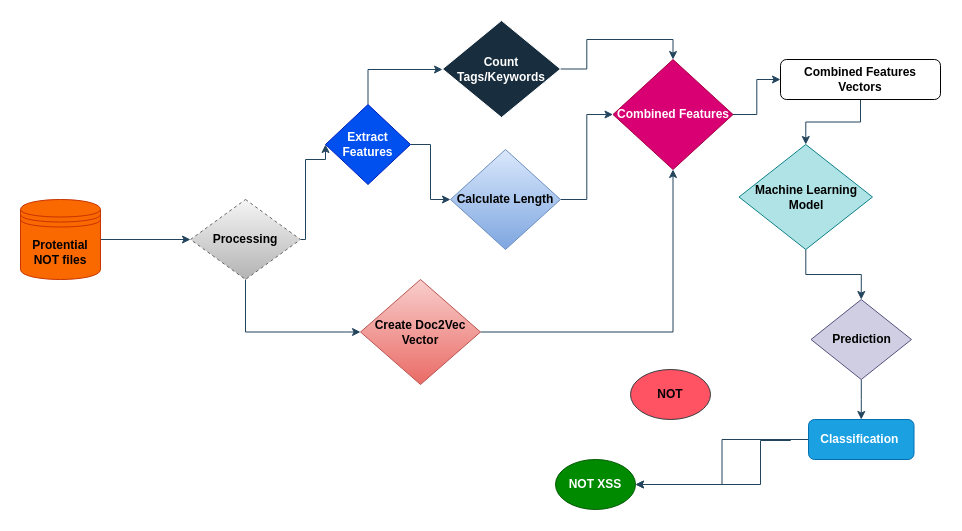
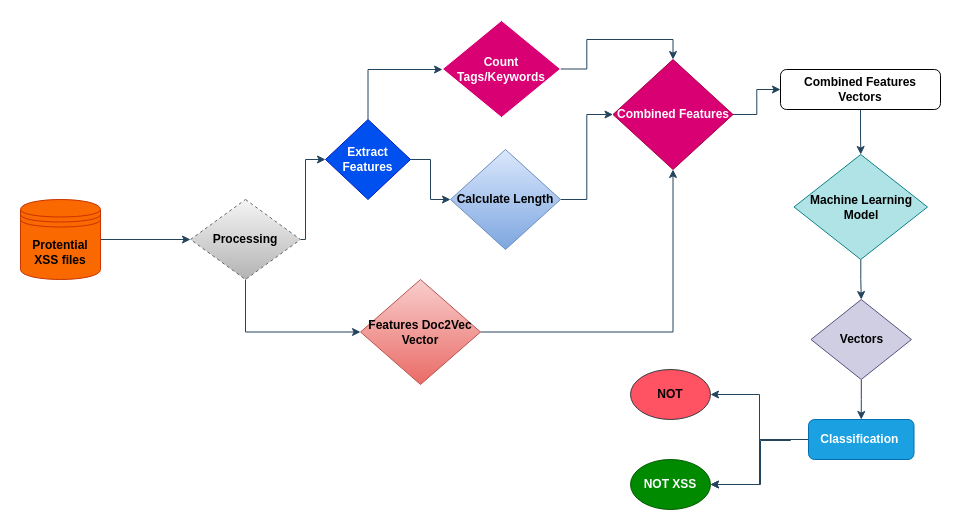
  <mxCell id="0" />
  <mxCell id="1" parent="0" />
  <mxCell id="2" style="edgeStyle=orthogonalEdgeStyle;rounded=0;orthogonalLoop=1;jettySize=auto;html=1;entryX=0;entryY=0.5;entryDx=0;entryDy=0;labelBackgroundColor=none;strokeColor=#23445D;fontColor=default;" parent="1" source="4" target="7" edge="1"><mxGeometry relative="1" as="geometry"><Array as="points"><mxPoint x="305" y="239" /><mxPoint x="305" y="159" /></Array></mxGeometry></mxCell>
  <mxCell id="3" style="edgeStyle=orthogonalEdgeStyle;rounded=0;orthogonalLoop=1;jettySize=auto;html=1;exitX=0.5;exitY=1;exitDx=0;exitDy=0;labelBackgroundColor=none;strokeColor=#23445D;fontColor=default;" parent="1" source="4" target="13" edge="1"><mxGeometry relative="1" as="geometry" /></mxCell>
  <mxCell id="4" value="&lt;b&gt;Processing&lt;/b&gt;" style="rhombus;whiteSpace=wrap;html=1;labelBackgroundColor=none;fillColor=#f5f5f5;strokeColor=#666666;gradientColor=#b3b3b3;dashed=1;" parent="1" vertex="1"><mxGeometry x="190" y="199" width="110" height="80" as="geometry" /></mxCell>
  <mxCell id="5" style="edgeStyle=orthogonalEdgeStyle;rounded=0;orthogonalLoop=1;jettySize=auto;html=1;entryX=0;entryY=0.5;entryDx=0;entryDy=0;labelBackgroundColor=none;strokeColor=#23445D;fontColor=default;" parent="1" source="7" edge="1"><mxGeometry relative="1" as="geometry"><mxPoint x="370" y="89" as="sourcePoint" /><mxPoint x="442" y="69" as="targetPoint" /><Array as="points"><mxPoint x="368" y="69" /></Array></mxGeometry></mxCell>
  <mxCell id="6" style="edgeStyle=orthogonalEdgeStyle;rounded=0;orthogonalLoop=1;jettySize=auto;html=1;exitX=1;exitY=0.5;exitDx=0;exitDy=0;labelBackgroundColor=none;strokeColor=#23445D;fontColor=default;" parent="1" source="7" target="11" edge="1"><mxGeometry relative="1" as="geometry" /></mxCell>
- <mxCell id="7" value="&lt;b&gt;Extract Features&lt;/b&gt;" style="rhombus;whiteSpace=wrap;html=1;labelBackgroundColor=none;fillColor=#0050ef;strokeColor=#001DBC;fontColor=#ffffff;" parent="1" vertex="1"><mxGeometry x="325" y="104" width="85" height="80" as="geometry" /></mxCell>
+ <mxCell id="7" value="&lt;b&gt;Extract Features&lt;/b&gt;" style="rhombus;whiteSpace=wrap;html=1;labelBackgroundColor=none;fillColor=#0050ef;strokeColor=#001DBC;fontColor=#ffffff;" parent="1" vertex="1"><mxGeometry x="325" y="119" width="85" height="80" as="geometry" /></mxCell>
  <mxCell id="8" style="edgeStyle=orthogonalEdgeStyle;rounded=0;orthogonalLoop=1;jettySize=auto;html=1;entryX=0.5;entryY=0;entryDx=0;entryDy=0;labelBackgroundColor=none;strokeColor=#23445D;fontColor=default;" parent="1" source="9" target="15" edge="1"><mxGeometry relative="1" as="geometry" /></mxCell>
- <mxCell id="9" value="&lt;b&gt;Count Tags/Keywords&lt;/b&gt;" style="rhombus;whiteSpace=wrap;html=1;labelBackgroundColor=none;fillColor=#182E3E;strokeColor=#FFFFFF;fontColor=#FFFFFF;" parent="1" vertex="1"><mxGeometry x="442" y="20" width="118" height="97" as="geometry" /></mxCell>
+ <mxCell id="9" value="&lt;b&gt;Count Tags/Keywords&lt;/b&gt;" style="rhombus;whiteSpace=wrap;html=1;labelBackgroundColor=none;fillColor=#d80073;strokeColor=#FFFFFF;fontColor=#FFFFFF;" parent="1" vertex="1"><mxGeometry x="442" y="20" width="118" height="97" as="geometry" /></mxCell>
  <mxCell id="10" style="edgeStyle=orthogonalEdgeStyle;rounded=0;orthogonalLoop=1;jettySize=auto;html=1;labelBackgroundColor=none;strokeColor=#23445D;fontColor=default;" parent="1" source="11" target="15" edge="1"><mxGeometry relative="1" as="geometry" /></mxCell>
  <mxCell id="11" value="&lt;b&gt;Calculate Length&lt;/b&gt;" style="rhombus;whiteSpace=wrap;html=1;labelBackgroundColor=none;fillColor=#dae8fc;strokeColor=#6c8ebf;gradientColor=#7ea6e0;" parent="1" vertex="1"><mxGeometry x="450" y="149" width="110" height="100" as="geometry" /></mxCell>
  <mxCell id="12" style="edgeStyle=orthogonalEdgeStyle;rounded=0;orthogonalLoop=1;jettySize=auto;html=1;labelBackgroundColor=none;strokeColor=#23445D;fontColor=default;" parent="1" source="13" target="15" edge="1"><mxGeometry relative="1" as="geometry" /></mxCell>
- <mxCell id="13" value="&lt;b&gt;Create Doc2Vec Vector&lt;/b&gt;" style="rhombus;whiteSpace=wrap;html=1;labelBackgroundColor=none;fillColor=#f8cecc;strokeColor=#b85450;gradientColor=#ea6b66;" parent="1" vertex="1"><mxGeometry x="360" y="279" width="120" height="105" as="geometry" /></mxCell>
+ <mxCell id="13" value="&lt;b&gt;Features Doc2Vec Vector&lt;/b&gt;" style="rhombus;whiteSpace=wrap;html=1;labelBackgroundColor=none;fillColor=#f8cecc;strokeColor=#b85450;gradientColor=#ea6b66;" parent="1" vertex="1"><mxGeometry x="360" y="279" width="120" height="105" as="geometry" /></mxCell>
  <mxCell id="14" style="edgeStyle=orthogonalEdgeStyle;rounded=0;orthogonalLoop=1;jettySize=auto;html=1;labelBackgroundColor=none;strokeColor=#23445D;fontColor=default;" parent="1" source="15" target="17" edge="1"><mxGeometry relative="1" as="geometry"><mxPoint x="857" y="59" as="targetPoint" /></mxGeometry></mxCell>
  <mxCell id="15" value="&lt;b&gt;Combined Features&lt;/b&gt;" style="rhombus;whiteSpace=wrap;html=1;labelBackgroundColor=none;fillColor=#d80073;strokeColor=#A50040;fontColor=#ffffff;" parent="1" vertex="1"><mxGeometry x="612.5" y="59" width="120" height="110" as="geometry" /></mxCell>
  <mxCell id="16" style="edgeStyle=orthogonalEdgeStyle;rounded=0;orthogonalLoop=1;jettySize=auto;html=1;entryX=0.5;entryY=0;entryDx=0;entryDy=0;labelBackgroundColor=none;strokeColor=#23445D;fontColor=default;" parent="1" source="17" target="19" edge="1"><mxGeometry relative="1" as="geometry" /></mxCell>
- <mxCell id="17" value="&lt;b&gt;Combined Features Vectors&lt;/b&gt;" style="rounded=1;whiteSpace=wrap;html=1;labelBackgroundColor=none;" parent="1" vertex="1"><mxGeometry x="780" y="59" width="160" height="40" as="geometry" /></mxCell>
+ <mxCell id="17" value="&lt;b&gt;Combined Features Vectors&lt;/b&gt;" style="rounded=1;whiteSpace=wrap;html=1;labelBackgroundColor=none;" parent="1" vertex="1"><mxGeometry x="780" y="69" width="160" height="40" as="geometry" /></mxCell>
  <mxCell id="18" style="edgeStyle=orthogonalEdgeStyle;rounded=0;orthogonalLoop=1;jettySize=auto;html=1;entryX=0.5;entryY=0;entryDx=0;entryDy=0;labelBackgroundColor=none;strokeColor=#23445D;fontColor=default;" parent="1" source="19" target="21" edge="1"><mxGeometry relative="1" as="geometry" /></mxCell>
- <mxCell id="19" value="&lt;b&gt;Machine Learning Model&lt;/b&gt;" style="rhombus;whiteSpace=wrap;html=1;labelBackgroundColor=none;fillColor=#b0e3e6;strokeColor=#0e8088;" parent="1" vertex="1"><mxGeometry x="738.5" y="144" width="133.5" height="105" as="geometry" /></mxCell>
+ <mxCell id="19" value="&lt;b&gt;Machine Learning Model&lt;/b&gt;" style="rhombus;whiteSpace=wrap;html=1;labelBackgroundColor=none;fillColor=#b0e3e6;strokeColor=#0e8088;" parent="1" vertex="1"><mxGeometry x="793.5" y="154" width="133.5" height="105" as="geometry" /></mxCell>
  <mxCell id="20" style="edgeStyle=orthogonalEdgeStyle;rounded=0;orthogonalLoop=1;jettySize=auto;html=1;entryX=0.5;entryY=0;entryDx=0;entryDy=0;labelBackgroundColor=none;strokeColor=#23445D;fontColor=default;" parent="1" source="21" target="24" edge="1"><mxGeometry relative="1" as="geometry" /></mxCell>
- <mxCell id="21" value="&lt;b&gt;Prediction&lt;/b&gt;" style="rhombus;whiteSpace=wrap;html=1;labelBackgroundColor=none;fillColor=#d0cee2;strokeColor=#56517e;" parent="1" vertex="1"><mxGeometry x="810.5" y="299" width="100.5" height="80" as="geometry" /></mxCell>
+ <mxCell id="21" value="&lt;b&gt;Vectors&lt;/b&gt;" style="rhombus;whiteSpace=wrap;html=1;labelBackgroundColor=none;fillColor=#d0cee2;strokeColor=#56517e;" parent="1" vertex="1"><mxGeometry x="810.5" y="299" width="100.5" height="80" as="geometry" /></mxCell>
+ <mxCell id="22" style="edgeStyle=orthogonalEdgeStyle;rounded=0;orthogonalLoop=1;jettySize=auto;html=1;entryX=0.5;entryY=0;entryDx=0;entryDy=0;labelBackgroundColor=none;strokeColor=#23445D;fontColor=default;" parent="1" source="24" target="25" edge="1"><mxGeometry relative="1" as="geometry" /></mxCell>
  <mxCell id="23" value="" style="edgeStyle=orthogonalEdgeStyle;rounded=0;orthogonalLoop=1;jettySize=auto;html=1;strokeColor=#23445D;" parent="1" source="24" target="26" edge="1"><mxGeometry relative="1" as="geometry" /></mxCell>
  <mxCell id="24" value="&lt;b&gt;Classification&amp;nbsp;&lt;/b&gt;" style="rounded=1;whiteSpace=wrap;html=1;labelBackgroundColor=none;fillColor=#1ba1e2;strokeColor=#006EAF;fontColor=#ffffff;" parent="1" vertex="1"><mxGeometry x="808" y="419" width="105.5" height="40" as="geometry" /></mxCell>
  <mxCell id="25" value="&lt;b&gt;NOT&lt;/b&gt;" style="ellipse;whiteSpace=wrap;html=1;direction=south;labelBackgroundColor=none;fillColor=#FF5263;strokeColor=#36393d;fillStyle=solid;" parent="1" vertex="1"><mxGeometry x="630" y="369" width="80" height="50" as="geometry" /></mxCell>
- <mxCell id="26" value="&lt;b&gt;NOT XSS&lt;/b&gt;" style="ellipse;whiteSpace=wrap;html=1;labelBackgroundColor=none;fillColor=#008a00;strokeColor=#005700;fontColor=#ffffff;" parent="1" vertex="1"><mxGeometry x="555" y="459" width="80" height="50" as="geometry" /></mxCell>
+ <mxCell id="26" value="&lt;b&gt;NOT XSS&lt;/b&gt;" style="ellipse;whiteSpace=wrap;html=1;labelBackgroundColor=none;fillColor=#008a00;strokeColor=#005700;fontColor=#ffffff;" parent="1" vertex="1"><mxGeometry x="630" y="459" width="80" height="50" as="geometry" /></mxCell>
  <mxCell id="27" style="edgeStyle=orthogonalEdgeStyle;rounded=0;orthogonalLoop=1;jettySize=auto;html=1;entryX=1;entryY=0.5;entryDx=0;entryDy=0;labelBackgroundColor=none;strokeColor=#23445D;fontColor=default;" parent="1" target="26" edge="1"><mxGeometry relative="1" as="geometry"><mxPoint x="800" y="439" as="sourcePoint" /><mxPoint x="720" y="496.2" as="targetPoint" /><Array as="points"><mxPoint y="439" x="790" /><mxPoint y="440" x="790" /><mxPoint x="760" y="440" /><mxPoint x="760" y="484" /></Array></mxGeometry></mxCell>
  <mxCell id="28" style="edgeStyle=orthogonalEdgeStyle;rounded=0;orthogonalLoop=1;jettySize=auto;html=1;entryX=0;entryY=0.5;entryDx=0;entryDy=0;strokeColor=#23445D;labelBackgroundColor=none;fontColor=default;" parent="1" source="29" target="4" edge="1"><mxGeometry relative="1" as="geometry" /></mxCell>
- <mxCell id="29" value="&lt;b&gt;Protential NOT files&lt;/b&gt;" style="shape=datastore;whiteSpace=wrap;html=1;strokeColor=#C73500;fontColor=#000000;fillColor=#fa6800;labelBackgroundColor=none;" parent="1" vertex="1"><mxGeometry x="20" y="199" width="80" height="80" as="geometry" /></mxCell>
+ <mxCell id="29" value="&lt;b&gt;Protential XSS files&lt;/b&gt;" style="shape=datastore;whiteSpace=wrap;html=1;strokeColor=#C73500;fontColor=#000000;fillColor=#fa6800;labelBackgroundColor=none;" parent="1" vertex="1"><mxGeometry x="20" y="199" width="80" height="80" as="geometry" /></mxCell>
